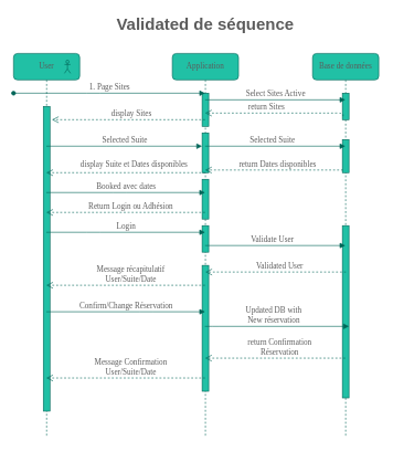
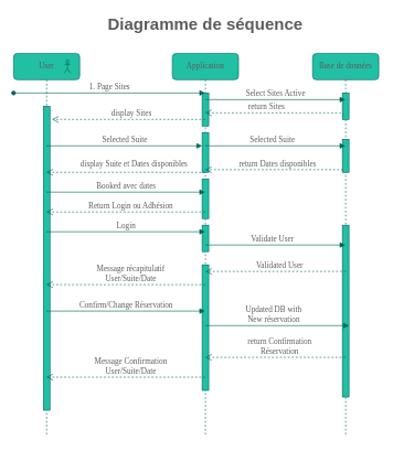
  <mxCell id="0" />
  <mxCell id="1" parent="0" />
  <mxCell id="2" value="Application" style="shape=umlLifeline;perimeter=lifelinePerimeter;whiteSpace=wrap;html=1;container=1;collapsible=0;recursiveResize=0;outlineConnect=0;rounded=1;shadow=0;comic=0;labelBackgroundColor=none;strokeWidth=1;fontFamily=Verdana;fontSize=12;align=center;fillColor=#21C0A5;strokeColor=#006658;fontColor=#5C5C5C;" parent="1" vertex="1"><mxGeometry x="260" y="80" width="100" height="580" as="geometry" /></mxCell>
  <mxCell id="3" value="" style="html=1;points=[];perimeter=orthogonalPerimeter;rounded=0;shadow=0;comic=0;labelBackgroundColor=none;strokeWidth=1;fontFamily=Verdana;fontSize=12;align=center;fillColor=#21C0A5;strokeColor=#006658;fontColor=#5C5C5C;" parent="2" vertex="1"><mxGeometry x="45" y="120" width="10" height="60" as="geometry" /></mxCell>
  <mxCell id="4" value="" style="html=1;points=[];perimeter=orthogonalPerimeter;rounded=0;shadow=0;comic=0;labelBackgroundColor=none;strokeWidth=1;fontFamily=Verdana;fontSize=12;align=center;fillColor=#21C0A5;strokeColor=#006658;fontColor=#5C5C5C;" parent="2" vertex="1"><mxGeometry x="45" y="60" width="10" height="50" as="geometry" /></mxCell>
  <mxCell id="5" value="" style="html=1;points=[];perimeter=orthogonalPerimeter;rounded=0;shadow=0;comic=0;labelBackgroundColor=none;strokeWidth=1;fontFamily=Verdana;fontSize=12;align=center;fillColor=#21C0A5;strokeColor=#006658;fontColor=#5C5C5C;" parent="2" vertex="1"><mxGeometry x="45" y="260" width="10" height="40" as="geometry" /></mxCell>
  <mxCell id="6" value="" style="html=1;points=[];perimeter=orthogonalPerimeter;rounded=0;shadow=0;comic=0;labelBackgroundColor=none;strokeWidth=1;fontFamily=Verdana;fontSize=12;align=center;fillColor=#21C0A5;strokeColor=#006658;fontColor=#5C5C5C;" vertex="1" parent="2"><mxGeometry x="45" y="190" width="10" height="60" as="geometry" /></mxCell>
  <mxCell id="7" value="" style="html=1;points=[];perimeter=orthogonalPerimeter;rounded=0;shadow=0;comic=0;labelBackgroundColor=none;strokeWidth=1;fontFamily=Verdana;fontSize=12;align=center;fillColor=#21C0A5;strokeColor=#006658;fontColor=#5C5C5C;" vertex="1" parent="2"><mxGeometry x="45" y="320" width="10" height="190" as="geometry" /></mxCell>
  <mxCell id="8" value="Base de données" style="shape=umlLifeline;perimeter=lifelinePerimeter;whiteSpace=wrap;html=1;container=1;collapsible=0;recursiveResize=0;outlineConnect=0;rounded=1;shadow=0;comic=0;labelBackgroundColor=none;strokeWidth=1;fontFamily=Verdana;fontSize=12;align=center;fillColor=#21C0A5;strokeColor=#006658;fontColor=#5C5C5C;" parent="1" vertex="1"><mxGeometry x="472" y="80" width="100" height="580" as="geometry" /></mxCell>
  <mxCell id="9" value="" style="html=1;points=[];perimeter=orthogonalPerimeter;rounded=0;shadow=0;comic=0;labelBackgroundColor=none;strokeWidth=1;fontFamily=Verdana;fontSize=12;align=center;fillColor=#21C0A5;strokeColor=#006658;fontColor=#5C5C5C;" parent="8" vertex="1"><mxGeometry x="45" y="60" width="10" height="40" as="geometry" /></mxCell>
  <mxCell id="10" value="" style="html=1;points=[];perimeter=orthogonalPerimeter;rounded=0;shadow=0;comic=0;labelBackgroundColor=none;strokeWidth=1;fontFamily=Verdana;fontSize=12;align=center;fillColor=#21C0A5;strokeColor=#006658;fontColor=#5C5C5C;" vertex="1" parent="8"><mxGeometry x="45" y="130" width="10" height="50" as="geometry" /></mxCell>
  <mxCell id="11" value="" style="html=1;points=[];perimeter=orthogonalPerimeter;rounded=0;shadow=0;comic=0;labelBackgroundColor=none;strokeWidth=1;fontFamily=Verdana;fontSize=12;align=center;fillColor=#21C0A5;strokeColor=#006658;fontColor=#5C5C5C;" parent="8" vertex="1"><mxGeometry x="45" y="260" width="10" height="260" as="geometry" /></mxCell>
  <mxCell id="12" value="&lt;div&gt;Updated DB with&lt;/div&gt;&lt;div&gt;New réservation&lt;br&gt;&lt;/div&gt;" style="html=1;verticalAlign=bottom;endArrow=block;labelBackgroundColor=none;fontFamily=Verdana;fontSize=12;edgeStyle=elbowEdgeStyle;elbow=horizontal;strokeColor=#006658;fontColor=#5C5C5C;" edge="1" parent="8"><mxGeometry x="-0.044" relative="1" as="geometry"><mxPoint x="-162.833" y="412" as="sourcePoint" /><mxPoint x="55" y="412" as="targetPoint" /><Array as="points"><mxPoint x="-152" y="512" /></Array><mxPoint as="offset" /></mxGeometry></mxCell>
  <mxCell id="13" value="User" style="shape=umlLifeline;perimeter=lifelinePerimeter;whiteSpace=wrap;html=1;container=1;collapsible=0;recursiveResize=0;outlineConnect=0;rounded=1;shadow=0;comic=0;labelBackgroundColor=none;strokeWidth=1;fontFamily=Verdana;fontSize=12;align=center;fillColor=#21C0A5;strokeColor=#006658;fontColor=#5C5C5C;" parent="1" vertex="1"><mxGeometry x="20" y="80" width="100" height="580" as="geometry" /></mxCell>
  <mxCell id="14" value="" style="html=1;points=[];perimeter=orthogonalPerimeter;rounded=0;shadow=0;comic=0;labelBackgroundColor=none;strokeWidth=1;fontFamily=Verdana;fontSize=12;align=center;fillColor=#21C0A5;strokeColor=#006658;fontColor=#5C5C5C;" parent="13" vertex="1"><mxGeometry x="45" y="80" width="10" height="460" as="geometry" /></mxCell>
  <mxCell id="15" value="1. Page Sites" style="html=1;verticalAlign=bottom;endArrow=block;labelBackgroundColor=none;fontFamily=Verdana;fontSize=12;edgeStyle=elbowEdgeStyle;elbow=vertical;startArrow=oval;startFill=1;strokeColor=#006658;fontColor=#5C5C5C;" edge="1" parent="13" target="2"><mxGeometry relative="1" as="geometry"><mxPoint y="60" as="sourcePoint" /><mxPoint x="130" y="60" as="targetPoint" /></mxGeometry></mxCell>
  <mxCell id="16" value="" style="shape=umlActor;verticalLabelPosition=bottom;verticalAlign=top;html=1;fontSize=20;fillColor=#21C0A5;strokeColor=#006658;fontColor=#5C5C5C;" vertex="1" parent="13"><mxGeometry x="77" y="10" width="9" height="20" as="geometry" /></mxCell>
  <mxCell id="17" value="display Sites" style="html=1;verticalAlign=bottom;endArrow=open;dashed=1;endSize=8;labelBackgroundColor=none;fontFamily=Verdana;fontSize=12;edgeStyle=elbowEdgeStyle;elbow=vertical;strokeColor=#006658;fontColor=#5C5C5C;" edge="1" parent="13" source="2"><mxGeometry x="-0.033" relative="1" as="geometry"><mxPoint x="58" y="100" as="targetPoint" /><Array as="points"><mxPoint x="123" y="100" /><mxPoint x="453" y="185" /></Array><mxPoint x="178" y="100" as="sourcePoint" /><mxPoint as="offset" /></mxGeometry></mxCell>
  <mxCell id="18" value="return Sites" style="html=1;verticalAlign=bottom;endArrow=open;dashed=1;endSize=8;labelBackgroundColor=none;fontFamily=Verdana;fontSize=12;edgeStyle=elbowEdgeStyle;elbow=vertical;exitX=0.1;exitY=0.867;exitDx=0;exitDy=0;exitPerimeter=0;strokeColor=#006658;fontColor=#5C5C5C;" parent="1" source="9" target="2" edge="1"><mxGeometry x="0.132" relative="1" as="geometry"><mxPoint x="320" y="180" as="targetPoint" /><Array as="points"><mxPoint x="490" y="170" /></Array><mxPoint as="offset" /></mxGeometry></mxCell>
  <mxCell id="19" value="Select Sites Active" style="html=1;verticalAlign=bottom;endArrow=block;labelBackgroundColor=none;fontFamily=Verdana;fontSize=12;edgeStyle=elbowEdgeStyle;elbow=vertical;strokeColor=#006658;fontColor=#5C5C5C;" parent="1" source="2" target="8" edge="1"><mxGeometry relative="1" as="geometry"><mxPoint x="320" y="160" as="sourcePoint" /><mxPoint x="520" y="160" as="targetPoint" /><Array as="points"><mxPoint x="440" y="150" /><mxPoint x="420" y="160" /></Array></mxGeometry></mxCell>
- <mxCell id="20" value="Validated de séquence" style="text;html=1;strokeColor=none;fillColor=none;align=center;verticalAlign=middle;whiteSpace=wrap;rounded=0;fontSize=25;fontStyle=1;fontColor=#5C5C5C;" vertex="1" parent="1"><mxGeometry x="110" y="20" width="400" height="30" as="geometry" /></mxCell>
+ <mxCell id="20" value="Diagramme de séquence" style="text;html=1;strokeColor=none;fillColor=none;align=center;verticalAlign=middle;whiteSpace=wrap;rounded=0;fontSize=25;fontStyle=1;fontColor=#5C5C5C;" vertex="1" parent="1"><mxGeometry x="110" y="20" width="400" height="30" as="geometry" /></mxCell>
  <mxCell id="21" value="Selected Suite" style="html=1;verticalAlign=bottom;endArrow=block;labelBackgroundColor=none;fontFamily=Verdana;fontSize=12;edgeStyle=elbowEdgeStyle;elbow=vertical;strokeColor=#006658;fontColor=#5C5C5C;" edge="1" parent="1" source="13" target="3"><mxGeometry relative="1" as="geometry"><mxPoint x="74" y="220" as="sourcePoint" /><mxPoint x="210" y="250" as="targetPoint" /><Array as="points"><mxPoint x="170" y="220" /></Array></mxGeometry></mxCell>
  <mxCell id="22" value="Selected Suite" style="html=1;verticalAlign=bottom;endArrow=block;labelBackgroundColor=none;fontFamily=Verdana;fontSize=12;edgeStyle=elbowEdgeStyle;elbow=vertical;strokeColor=#006658;fontColor=#5C5C5C;" edge="1" parent="1" source="2" target="8"><mxGeometry x="-0.044" relative="1" as="geometry"><mxPoint x="320" y="220" as="sourcePoint" /><mxPoint x="516" y="220" as="targetPoint" /><Array as="points"><mxPoint x="410" y="220" /><mxPoint x="309" y="200" /></Array><mxPoint as="offset" /></mxGeometry></mxCell>
  <mxCell id="23" value="return Dates disponibles" style="html=1;verticalAlign=bottom;endArrow=open;dashed=1;endSize=8;labelBackgroundColor=none;fontFamily=Verdana;fontSize=12;edgeStyle=elbowEdgeStyle;elbow=vertical;exitX=0.1;exitY=0.92;exitDx=0;exitDy=0;exitPerimeter=0;strokeColor=#006658;fontColor=#5C5C5C;" edge="1" parent="1" source="10" target="2"><mxGeometry x="-0.055" relative="1" as="geometry"><mxPoint x="320" y="256" as="targetPoint" /><Array as="points" /><mxPoint x="478.5" y="240.01" as="sourcePoint" /><mxPoint as="offset" /></mxGeometry></mxCell>
  <mxCell id="24" value="display Suite et Dates disponibles" style="html=1;verticalAlign=bottom;endArrow=open;dashed=1;endSize=8;labelBackgroundColor=none;fontFamily=Verdana;fontSize=12;edgeStyle=elbowEdgeStyle;elbow=vertical;strokeColor=#006658;fontColor=#5C5C5C;" edge="1" parent="1" source="2" target="13"><mxGeometry x="-0.105" y="-4" relative="1" as="geometry"><mxPoint x="70" y="270" as="targetPoint" /><Array as="points"><mxPoint x="190" y="260" /><mxPoint x="200" y="240" /></Array><mxPoint x="306" y="274" as="sourcePoint" /><mxPoint x="-1" as="offset" /></mxGeometry></mxCell>
  <mxCell id="25" value="Booked avec dates" style="html=1;verticalAlign=bottom;endArrow=block;labelBackgroundColor=none;fontFamily=Verdana;fontSize=12;edgeStyle=elbowEdgeStyle;elbow=vertical;strokeColor=#006658;fontColor=#5C5C5C;" edge="1" parent="1" source="13" target="2"><mxGeometry relative="1" as="geometry"><mxPoint x="76" y="330" as="sourcePoint" /><mxPoint x="305" y="330" as="targetPoint" /><Array as="points"><mxPoint x="180" y="290" /></Array></mxGeometry></mxCell>
  <mxCell id="26" value="Return Login ou Adhésion" style="html=1;verticalAlign=bottom;endArrow=open;dashed=1;endSize=8;labelBackgroundColor=none;fontFamily=Verdana;fontSize=12;edgeStyle=elbowEdgeStyle;elbow=horizontal;strokeColor=#006658;fontColor=#5C5C5C;" edge="1" parent="1" source="2" target="13"><mxGeometry x="-0.055" relative="1" as="geometry"><mxPoint x="80" y="360" as="targetPoint" /><Array as="points"><mxPoint x="190" y="320" /><mxPoint x="200" y="360" /></Array><mxPoint x="278" y="360" as="sourcePoint" /><mxPoint as="offset" /></mxGeometry></mxCell>
  <mxCell id="27" value="Login" style="html=1;verticalAlign=bottom;endArrow=block;labelBackgroundColor=none;fontFamily=Verdana;fontSize=12;edgeStyle=elbowEdgeStyle;elbow=vertical;strokeColor=#006658;fontColor=#5C5C5C;" edge="1" parent="1" source="13" target="2"><mxGeometry relative="1" as="geometry"><mxPoint x="80" y="410" as="sourcePoint" /><mxPoint x="309" y="410" as="targetPoint" /><Array as="points"><mxPoint x="140" y="350" /></Array></mxGeometry></mxCell>
  <mxCell id="28" value="&lt;div&gt;Validate User&lt;/div&gt;" style="html=1;verticalAlign=bottom;endArrow=block;labelBackgroundColor=none;fontFamily=Verdana;fontSize=12;edgeStyle=elbowEdgeStyle;elbow=horizontal;strokeColor=#006658;fontColor=#5C5C5C;" edge="1" parent="1" source="2" target="8"><mxGeometry x="-0.044" relative="1" as="geometry"><mxPoint x="349.997" y="414.337" as="sourcePoint" /><mxPoint x="556.83" y="414.67" as="targetPoint" /><Array as="points"><mxPoint x="420" y="370" /><mxPoint x="450" y="310" /><mxPoint x="440" y="220" /><mxPoint x="310" y="490" /></Array><mxPoint as="offset" /></mxGeometry></mxCell>
  <mxCell id="29" value="&lt;div&gt;return Confirmation&lt;/div&gt;&lt;div&gt;Réservation&lt;br&gt;&lt;/div&gt;" style="html=1;verticalAlign=bottom;endArrow=open;dashed=1;endSize=8;labelBackgroundColor=none;fontFamily=Verdana;fontSize=12;edgeStyle=elbowEdgeStyle;elbow=horizontal;strokeColor=#006658;fontColor=#5C5C5C;" edge="1" parent="1" source="8" target="2"><mxGeometry x="-0.055" relative="1" as="geometry"><mxPoint x="319.167" y="479.997" as="targetPoint" /><Array as="points"><mxPoint x="470" y="540" /><mxPoint x="470" y="520" /><mxPoint x="370" y="550" /><mxPoint x="460" y="450" /><mxPoint x="410" y="410" /><mxPoint x="430" y="440" /></Array><mxPoint x="528" y="480.33" as="sourcePoint" /><mxPoint as="offset" /></mxGeometry></mxCell>
  <mxCell id="30" value="&lt;div&gt;Validated User&lt;br&gt;&lt;/div&gt;" style="html=1;verticalAlign=bottom;endArrow=open;dashed=1;endSize=8;labelBackgroundColor=none;fontFamily=Verdana;fontSize=12;edgeStyle=elbowEdgeStyle;elbow=vertical;strokeColor=#006658;fontColor=#5C5C5C;" edge="1" parent="1"><mxGeometry x="-0.055" relative="1" as="geometry"><mxPoint x="309.997" y="410" as="targetPoint" /><Array as="points"><mxPoint x="410.83" y="410" /><mxPoint x="430.83" y="440" /></Array><mxPoint x="522.33" y="410" as="sourcePoint" /><mxPoint as="offset" /></mxGeometry></mxCell>
  <mxCell id="31" value="&lt;div&gt;Message récapitulatif&lt;/div&gt;&lt;div&gt;User/Suite/Date&lt;/div&gt;" style="html=1;verticalAlign=bottom;endArrow=open;dashed=1;endSize=8;labelBackgroundColor=none;fontFamily=Verdana;fontSize=12;edgeStyle=elbowEdgeStyle;elbow=horizontal;strokeColor=#006658;fontColor=#5C5C5C;" edge="1" parent="1" source="2" target="13"><mxGeometry x="-0.055" relative="1" as="geometry"><mxPoint x="79.997" y="430" as="targetPoint" /><Array as="points"><mxPoint x="230.83" y="430" /><mxPoint x="180.83" y="390" /><mxPoint x="200.83" y="420" /></Array><mxPoint x="292.33" y="430" as="sourcePoint" /><mxPoint as="offset" /></mxGeometry></mxCell>
  <mxCell id="32" value="Confirm/Change Réservation" style="html=1;verticalAlign=bottom;endArrow=block;labelBackgroundColor=none;fontFamily=Verdana;fontSize=12;edgeStyle=elbowEdgeStyle;elbow=vertical;strokeColor=#006658;fontColor=#5C5C5C;" edge="1" parent="1" source="13" target="2"><mxGeometry relative="1" as="geometry"><mxPoint x="69.667" y="483" as="sourcePoint" /><mxPoint x="310" y="483" as="targetPoint" /><Array as="points"><mxPoint x="220" y="470" /><mxPoint x="140.5" y="483" /></Array></mxGeometry></mxCell>
  <mxCell id="33" value="&lt;div&gt;Message Confirmation&lt;/div&gt;&lt;div&gt;User/Suite/Date&lt;/div&gt;" style="html=1;verticalAlign=bottom;endArrow=open;dashed=1;endSize=8;labelBackgroundColor=none;fontFamily=Verdana;fontSize=12;edgeStyle=elbowEdgeStyle;elbow=horizontal;strokeColor=#006658;fontColor=#5C5C5C;" edge="1" parent="1" source="2" target="13"><mxGeometry x="-0.055" relative="1" as="geometry"><mxPoint x="69.997" y="570" as="targetPoint" /><Array as="points"><mxPoint x="231.66" y="570" /><mxPoint x="181.66" y="530" /><mxPoint x="201.66" y="560" /></Array><mxPoint x="310.33" y="570" as="sourcePoint" /><mxPoint as="offset" /></mxGeometry></mxCell>
